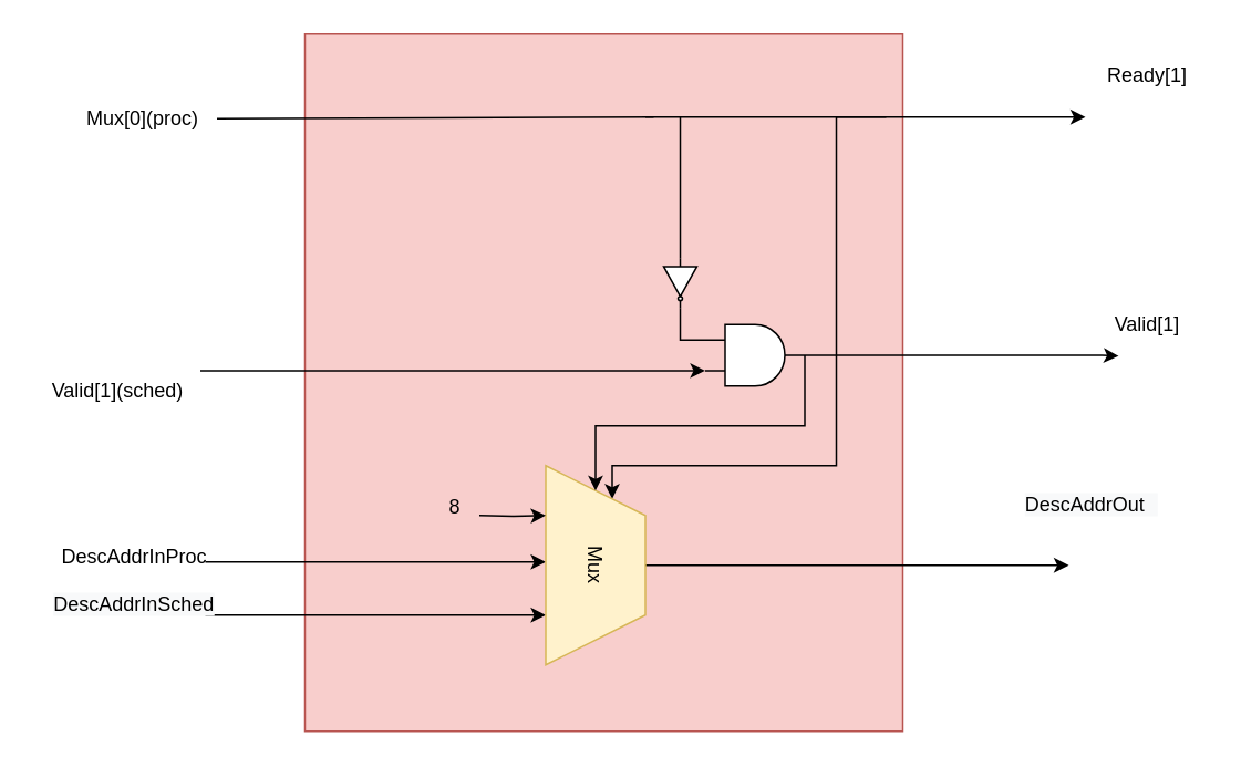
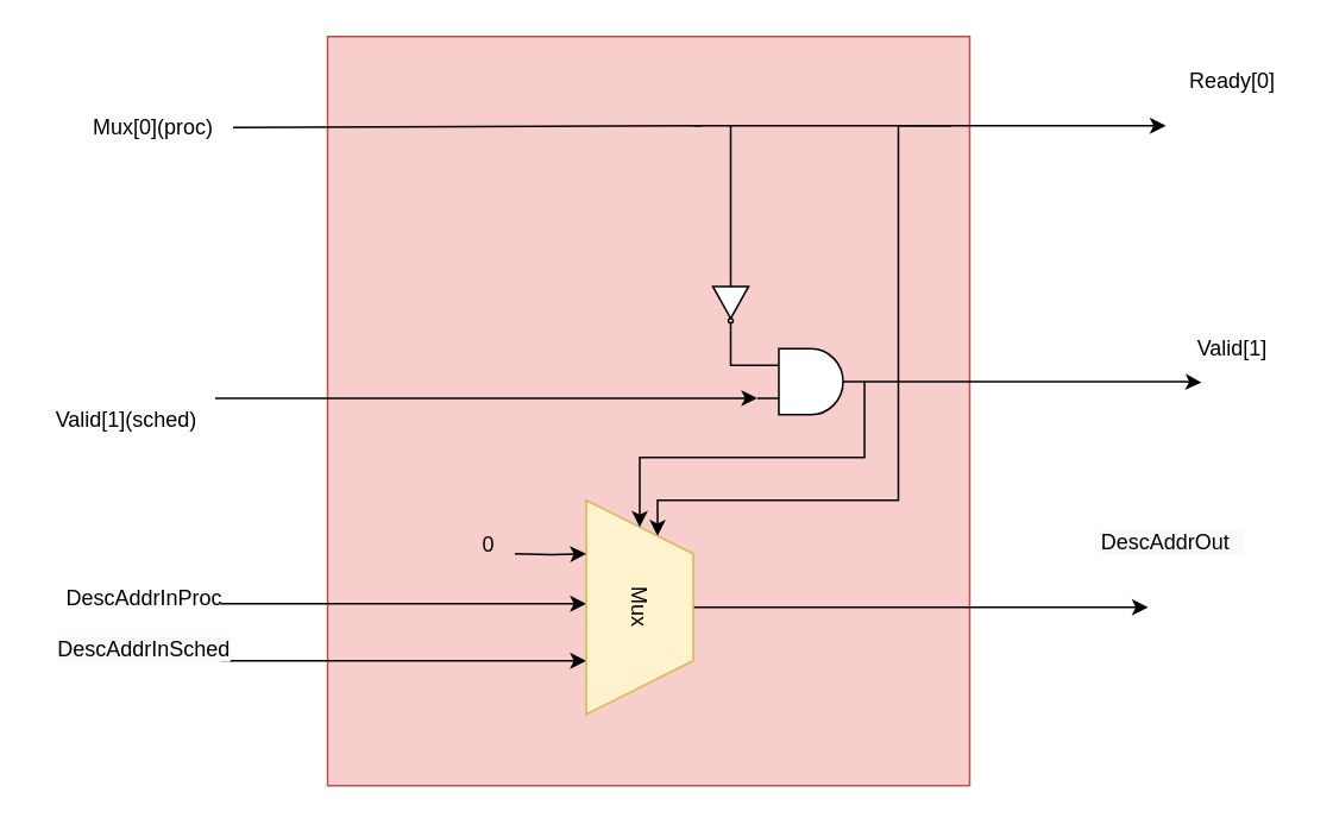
  <mxCell id="0" />
  <mxCell id="1" parent="0" />
  <mxCell id="2" value="" style="rounded=0;whiteSpace=wrap;html=1;strokeColor=#b85450;fillColor=#f8cecc;" parent="1" vertex="1"><mxGeometry x="183" y="20" width="360" height="420" as="geometry" /></mxCell>
  <mxCell id="3" style="edgeStyle=orthogonalEdgeStyle;rounded=0;orthogonalLoop=1;jettySize=auto;html=1;exitX=0.25;exitY=1;exitDx=0;exitDy=0;endArrow=none;endFill=0;startArrow=classic;startFill=1;" parent="1" edge="1"><mxGeometry relative="1" as="geometry"><mxPoint x="123" y="338" as="targetPoint" /><mxPoint x="328" y="338" as="sourcePoint" /></mxGeometry></mxCell>
  <mxCell id="4" style="edgeStyle=orthogonalEdgeStyle;rounded=0;orthogonalLoop=1;jettySize=auto;html=1;exitX=0.75;exitY=1;exitDx=0;exitDy=0;endArrow=none;endFill=0;startArrow=classic;startFill=1;" parent="1" source="7" edge="1"><mxGeometry relative="1" as="geometry"><mxPoint x="123" y="370" as="targetPoint" /></mxGeometry></mxCell>
  <mxCell id="5" style="edgeStyle=orthogonalEdgeStyle;rounded=0;orthogonalLoop=1;jettySize=auto;html=1;exitX=0.5;exitY=0;exitDx=0;exitDy=0;endArrow=classic;endFill=1;" parent="1" source="7" edge="1"><mxGeometry relative="1" as="geometry"><mxPoint x="643" y="340" as="targetPoint" /></mxGeometry></mxCell>
  <mxCell id="6" style="edgeStyle=orthogonalEdgeStyle;rounded=0;orthogonalLoop=1;jettySize=auto;html=1;exitX=0;exitY=0.25;exitDx=0;exitDy=0;startArrow=classic;startFill=1;endArrow=none;endFill=0;elbow=vertical;" parent="1" source="7" edge="1"><mxGeometry relative="1" as="geometry"><mxPoint x="533" y="70" as="targetPoint" /><Array as="points"><mxPoint x="368" y="280" /><mxPoint x="503" y="280" /><mxPoint x="503" y="70" /></Array></mxGeometry></mxCell>
  <mxCell id="7" value="Mux" style="shape=trapezoid;perimeter=trapezoidPerimeter;whiteSpace=wrap;html=1;fixedSize=1;rotation=90;size=30;fillColor=#fff2cc;strokeColor=#d6b656;" parent="1" vertex="1"><mxGeometry x="298" y="310" width="120" height="60" as="geometry" /></mxCell>
  <mxCell id="8" value="DescAddrInProc" style="text;html=1;align=center;verticalAlign=middle;resizable=0;points=[];autosize=1;strokeColor=none;fillColor=none;" parent="1" vertex="1"><mxGeometry x="25" y="320" width="110" height="30" as="geometry" /></mxCell>
  <mxCell id="9" value="&lt;span style=&quot;color: rgb(0, 0, 0); font-family: Helvetica; font-size: 12px; font-style: normal; font-variant-ligatures: normal; font-variant-caps: normal; font-weight: 400; letter-spacing: normal; orphans: 2; text-align: center; text-indent: 0px; text-transform: none; widows: 2; word-spacing: 0px; -webkit-text-stroke-width: 0px; background-color: rgb(248, 249, 250); text-decoration-thickness: initial; text-decoration-style: initial; text-decoration-color: initial; float: none; display: inline !important;&quot;&gt;DescAddrInSched&lt;/span&gt;" style="text;whiteSpace=wrap;html=1;" parent="1" vertex="1"><mxGeometry x="30" y="350" width="100" height="40" as="geometry" /></mxCell>
  <mxCell id="10" value="&lt;span style=&quot;color: rgb(0, 0, 0); font-family: Helvetica; font-size: 12px; font-style: normal; font-variant-ligatures: normal; font-variant-caps: normal; font-weight: 400; letter-spacing: normal; orphans: 2; text-align: center; text-indent: 0px; text-transform: none; widows: 2; word-spacing: 0px; -webkit-text-stroke-width: 0px; background-color: rgb(248, 249, 250); text-decoration-thickness: initial; text-decoration-style: initial; text-decoration-color: initial; float: none; display: inline !important;&quot;&gt;DescAddrOut&lt;span style=&quot;white-space: pre;&quot;&gt;&#09;&lt;/span&gt;&lt;/span&gt;" style="text;whiteSpace=wrap;html=1;" parent="1" vertex="1"><mxGeometry x="615" y="290" width="110" height="40" as="geometry" /></mxCell>
  <mxCell id="11" style="edgeStyle=orthogonalEdgeStyle;rounded=0;orthogonalLoop=1;jettySize=auto;html=1;exitX=0.5;exitY=0;exitDx=0;exitDy=0;startArrow=none;startFill=0;endArrow=classic;endFill=1;" parent="1" edge="1"><mxGeometry relative="1" as="geometry"><mxPoint x="653" y="70" as="targetPoint" /><mxPoint x="388" y="70" as="sourcePoint" /></mxGeometry></mxCell>
  <mxCell id="12" style="edgeStyle=orthogonalEdgeStyle;rounded=0;orthogonalLoop=1;jettySize=auto;html=1;exitX=1;exitY=0.5;exitDx=0;exitDy=0;entryX=0;entryY=0.5;entryDx=0;entryDy=0;startArrow=none;startFill=0;endArrow=classic;endFill=1;exitPerimeter=0;" parent="1" source="21" target="7" edge="1"><mxGeometry relative="1" as="geometry"><mxPoint x="358" y="250" as="sourcePoint" /><Array as="points"><mxPoint x="484" y="256" /><mxPoint x="358" y="256" /></Array></mxGeometry></mxCell>
  <mxCell id="13" style="edgeStyle=orthogonalEdgeStyle;rounded=0;orthogonalLoop=1;jettySize=auto;html=1;exitX=1;exitY=0.5;exitDx=0;exitDy=0;entryX=0;entryY=0.25;entryDx=0;entryDy=0;entryPerimeter=0;startArrow=none;startFill=0;endArrow=none;endFill=0;exitPerimeter=0;" parent="1" source="18" edge="1"><mxGeometry relative="1" as="geometry"><mxPoint x="349" y="205" as="sourcePoint" /><mxPoint x="424" y="204.25" as="targetPoint" /><Array as="points"><mxPoint x="409" y="204" /></Array></mxGeometry></mxCell>
  <mxCell id="14" style="edgeStyle=orthogonalEdgeStyle;rounded=0;orthogonalLoop=1;jettySize=auto;html=1;endArrow=none;endFill=0;startArrow=none;startFill=0;" parent="1" target="15" edge="1"><mxGeometry relative="1" as="geometry"><mxPoint x="13" y="70" as="targetPoint" /><mxPoint x="393" y="70" as="sourcePoint" /><Array as="points" /></mxGeometry></mxCell>
  <mxCell id="15" value="Mux[0](proc)" style="text;html=1;align=center;verticalAlign=middle;resizable=0;points=[];autosize=1;strokeColor=none;fillColor=none;" parent="1" vertex="1"><mxGeometry x="40" y="56" width="90" height="30" as="geometry" /></mxCell>
  <mxCell id="16" value="Valid[1](sched)" style="text;html=1;align=center;verticalAlign=middle;resizable=0;points=[];autosize=1;strokeColor=none;fillColor=none;" parent="1" vertex="1"><mxGeometry x="20" y="220" width="100" height="30" as="geometry" /></mxCell>
  <mxCell id="17" style="rounded=0;orthogonalLoop=1;jettySize=auto;html=1;exitX=0;exitY=0.5;exitDx=0;exitDy=0;exitPerimeter=0;startArrow=none;startFill=0;endArrow=none;endFill=0;" parent="1" source="18" edge="1"><mxGeometry relative="1" as="geometry"><mxPoint x="409" y="70" as="targetPoint" /></mxGeometry></mxCell>
  <mxCell id="18" value="" style="verticalLabelPosition=bottom;shadow=0;dashed=0;align=center;html=1;verticalAlign=top;shape=mxgraph.electrical.logic_gates.inverter_2;rotation=90;" parent="1" vertex="1"><mxGeometry x="394" y="160" width="30" height="20" as="geometry" /></mxCell>
  <mxCell id="19" style="edgeStyle=orthogonalEdgeStyle;rounded=0;orthogonalLoop=1;jettySize=auto;html=1;exitX=1;exitY=0.5;exitDx=0;exitDy=0;exitPerimeter=0;startArrow=none;startFill=0;endArrow=classic;endFill=1;" parent="1" source="21" edge="1"><mxGeometry relative="1" as="geometry"><mxPoint x="673" y="214" as="targetPoint" /><mxPoint x="523" y="213.5" as="sourcePoint" /><Array as="points"><mxPoint x="663" y="214" /></Array></mxGeometry></mxCell>
  <mxCell id="20" style="edgeStyle=orthogonalEdgeStyle;rounded=0;orthogonalLoop=1;jettySize=auto;html=1;exitX=0;exitY=0.75;exitDx=0;exitDy=0;exitPerimeter=0;startArrow=classic;startFill=1;endArrow=none;endFill=0;" parent="1" source="21" target="16" edge="1"><mxGeometry relative="1" as="geometry"><mxPoint x="43" as="targetPoint" y="170" /><mxPoint x="463" y="222.75" as="sourcePoint" /><Array as="points"><mxPoint x="163" y="223" /><mxPoint x="163" y="223" /></Array></mxGeometry></mxCell>
  <mxCell id="21" value="" style="verticalLabelPosition=bottom;shadow=0;dashed=0;align=center;html=1;verticalAlign=top;shape=mxgraph.electrical.logic_gates.logic_gate;operation=and;" parent="1" vertex="1"><mxGeometry x="424" y="195" width="60" height="37" as="geometry" /></mxCell>
  <mxCell id="22" style="edgeStyle=orthogonalEdgeStyle;rounded=0;orthogonalLoop=1;jettySize=auto;html=1;exitX=0.25;exitY=1;exitDx=0;exitDy=0;startArrow=classic;startFill=1;endArrow=none;endFill=0;" parent="1" edge="1"><mxGeometry relative="1" as="geometry"><mxPoint x="288" y="310" as="targetPoint" /><mxPoint x="328" y="310" as="sourcePoint" /></mxGeometry></mxCell>
- <mxCell id="23" value="8" style="text;html=1;align=center;verticalAlign=middle;resizable=0;points=[];autosize=1;strokeColor=none;fillColor=none;" parent="1" vertex="1"><mxGeometry x="258" y="290" width="30" height="30" as="geometry" /></mxCell>
- <mxCell id="24" value="Ready[1]" style="text;html=1;align=center;verticalAlign=middle;resizable=0;points=[];autosize=1;strokeColor=none;fillColor=none;" parent="1" vertex="1"><mxGeometry x="655" y="30" width="70" height="30" as="geometry" /></mxCell>
+ <mxCell id="23" value="0" style="text;html=1;align=center;verticalAlign=middle;resizable=0;points=[];autosize=1;strokeColor=none;fillColor=none;" parent="1" vertex="1"><mxGeometry x="258" y="290" width="30" height="30" as="geometry" /></mxCell>
+ <mxCell id="24" value="Ready[0]" style="text;html=1;align=center;verticalAlign=middle;resizable=0;points=[];autosize=1;strokeColor=none;fillColor=none;" parent="1" vertex="1"><mxGeometry x="655" y="30" width="70" height="30" as="geometry" /></mxCell>
  <mxCell id="25" value="Valid[1]" style="text;html=1;align=center;verticalAlign=middle;resizable=0;points=[];autosize=1;strokeColor=none;fillColor=none;" parent="1" vertex="1"><mxGeometry x="655" y="180" width="70" height="30" as="geometry" /></mxCell>
